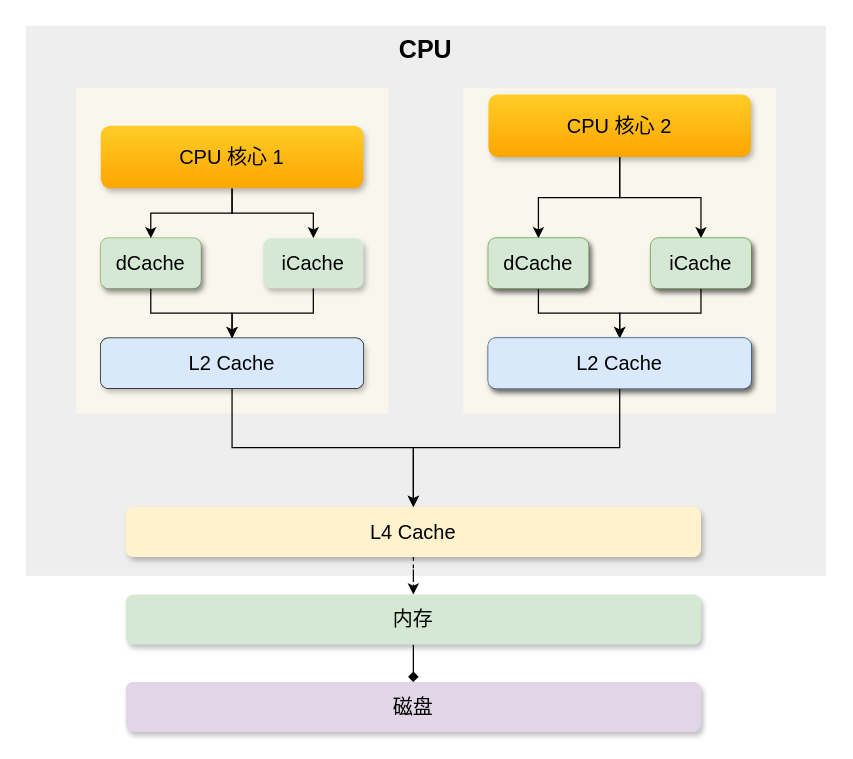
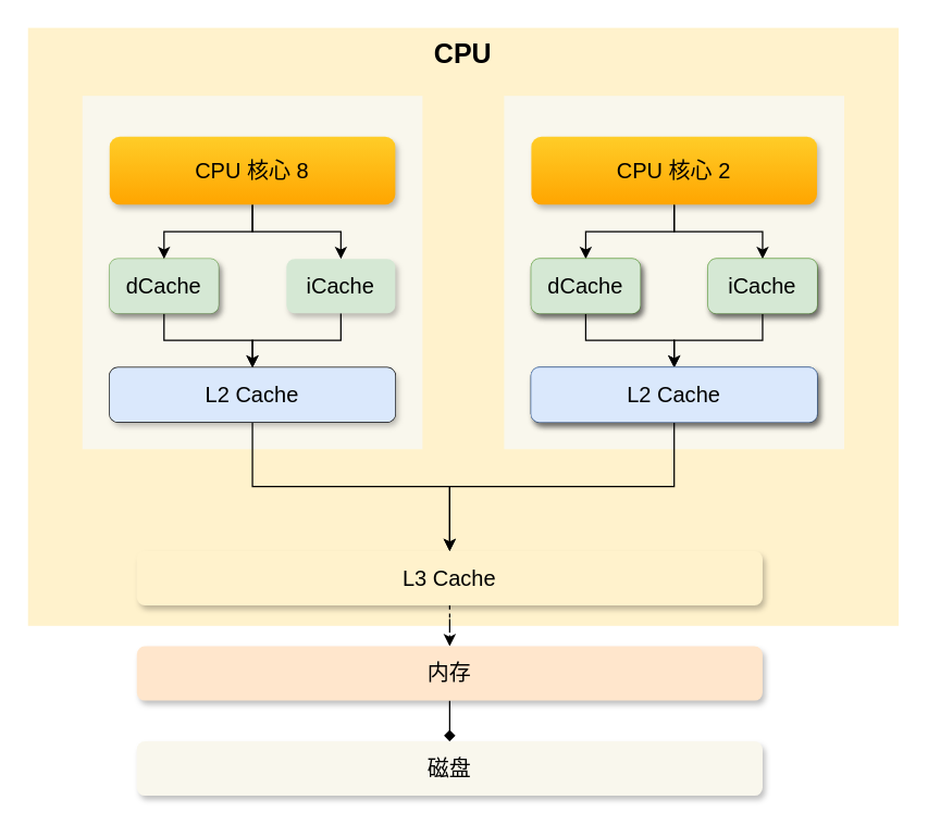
  <mxCell id="0" />
  <mxCell id="1" parent="0" />
- <mxCell id="2" value="CPU" style="rounded=0;whiteSpace=wrap;html=1;shadow=0;glass=0;sketch=0;fontSize=20;verticalAlign=top;fontStyle=1;fillColor=#eeeeee;strokeColor=none;" vertex="1" parent="1"><mxGeometry y="20" width="640" height="440" as="geometry" x="20" /></mxCell>
+ <mxCell id="2" value="CPU" style="rounded=0;whiteSpace=wrap;html=1;shadow=0;glass=0;sketch=0;fontSize=20;verticalAlign=top;fontStyle=1;fillColor=#fff2cc;strokeColor=none;" vertex="1" parent="1"><mxGeometry y="20" width="640" height="440" as="geometry" x="20" /></mxCell>
  <mxCell id="3" value="" style="rounded=0;whiteSpace=wrap;html=1;verticalAlign=top;fontSize=17;fontStyle=1;fillColor=#f9f7ed;strokeColor=none;" vertex="1" parent="1"><mxGeometry x="60" y="70" width="250" height="260" as="geometry" /></mxCell>
  <mxCell id="4" style="edgeStyle=orthogonalEdgeStyle;rounded=0;orthogonalLoop=1;jettySize=auto;html=1;entryX=0.5;entryY=0;entryDx=0;entryDy=0;fontSize=16;" edge="1" parent="1" source="5" target="9"><mxGeometry relative="1" as="geometry" /></mxCell>
  <mxCell id="5" value="dCache" style="rounded=1;whiteSpace=wrap;html=1;fontSize=16;shadow=1;fillColor=#d5e8d4;strokeColor=#82b366;" vertex="1" parent="1"><mxGeometry x="80" y="190" width="80" height="40" as="geometry" /></mxCell>
  <mxCell id="6" style="edgeStyle=orthogonalEdgeStyle;rounded=0;orthogonalLoop=1;jettySize=auto;html=1;entryX=0.5;entryY=0;entryDx=0;entryDy=0;fontSize=16;" edge="1" parent="1" source="7" target="9"><mxGeometry relative="1" as="geometry" /></mxCell>
  <mxCell id="7" value="iCache" style="rounded=1;whiteSpace=wrap;html=1;fontSize=16;shadow=1;fillColor=#d5e8d4;strokeColor=none;" vertex="1" parent="1"><mxGeometry x="210" y="190" width="80" height="40" as="geometry" /></mxCell>
  <mxCell id="8" style="edgeStyle=orthogonalEdgeStyle;rounded=0;orthogonalLoop=1;jettySize=auto;html=1;entryX=0.5;entryY=0;entryDx=0;entryDy=0;fontSize=16;" edge="1" parent="1" source="9" target="11"><mxGeometry relative="1" as="geometry" /></mxCell>
  <mxCell id="9" value="L2 Cache" style="rounded=1;whiteSpace=wrap;html=1;fontSize=16;" vertex="1" parent="1"><mxGeometry x="80" y="270" width="210" height="40" as="geometry" /></mxCell>
  <mxCell id="10" style="edgeStyle=orthogonalEdgeStyle;rounded=0;orthogonalLoop=1;jettySize=auto;html=1;fontSize=16;dashed=1;" edge="1" parent="1" source="11" target="16"><mxGeometry relative="1" as="geometry" /></mxCell>
- <mxCell id="11" value="L4 Cache" style="rounded=1;whiteSpace=wrap;html=1;fontSize=16;shadow=1;fillColor=#fff2cc;strokeColor=none;" vertex="1" parent="1"><mxGeometry x="100" y="405" width="460" height="40" as="geometry" /></mxCell>
+ <mxCell id="11" value="L3 Cache" style="rounded=1;whiteSpace=wrap;html=1;fontSize=16;shadow=1;fillColor=#fff2cc;strokeColor=none;" vertex="1" parent="1"><mxGeometry x="100" y="405" width="460" height="40" as="geometry" /></mxCell>
  <mxCell id="12" style="edgeStyle=orthogonalEdgeStyle;rounded=0;orthogonalLoop=1;jettySize=auto;html=1;fontSize=16;" edge="1" parent="1" source="14" target="5"><mxGeometry relative="1" as="geometry" /></mxCell>
  <mxCell id="13" style="edgeStyle=orthogonalEdgeStyle;rounded=0;orthogonalLoop=1;jettySize=auto;html=1;fontSize=16;" edge="1" parent="1" source="14" target="7"><mxGeometry relative="1" as="geometry" /></mxCell>
- <mxCell id="14" value="CPU 核心 1" style="rounded=1;whiteSpace=wrap;html=1;fontSize=16;shadow=1;gradientColor=#ffa500;fillColor=#ffcd28;strokeColor=none;" vertex="1" parent="1"><mxGeometry x="80" y="100" width="210" height="50" as="geometry" /></mxCell>
+ <mxCell id="14" value="CPU 核心 8" style="rounded=1;whiteSpace=wrap;html=1;fontSize=16;shadow=1;gradientColor=#ffa500;fillColor=#ffcd28;strokeColor=none;" vertex="1" parent="1"><mxGeometry x="80" y="100" width="210" height="50" as="geometry" /></mxCell>
  <mxCell id="15" style="edgeStyle=orthogonalEdgeStyle;rounded=0;orthogonalLoop=1;jettySize=auto;html=1;fontSize=16;endArrow=diamond;" edge="1" parent="1" source="16" target="17"><mxGeometry relative="1" as="geometry" /></mxCell>
- <mxCell id="16" value="内存" style="rounded=1;whiteSpace=wrap;html=1;fontSize=16;shadow=1;fillColor=#d5e8d4;strokeColor=none;" vertex="1" parent="1"><mxGeometry x="100" y="475" width="460" height="40" as="geometry" /></mxCell>
- <mxCell id="17" value="磁盘" style="rounded=1;whiteSpace=wrap;html=1;fontSize=16;sketch=0;glass=0;shadow=1;fillColor=#e1d5e7;strokeColor=none;" vertex="1" parent="1"><mxGeometry x="100" y="545" width="460" height="40" as="geometry" /></mxCell>
+ <mxCell id="16" value="内存" style="rounded=1;whiteSpace=wrap;html=1;fontSize=16;shadow=1;fillColor=#ffe6cc;strokeColor=none;" vertex="1" parent="1"><mxGeometry x="100" y="475" width="460" height="40" as="geometry" /></mxCell>
+ <mxCell id="17" value="磁盘" style="rounded=1;whiteSpace=wrap;html=1;fontSize=16;sketch=0;glass=0;shadow=1;fillColor=#f9f7ed;strokeColor=none;" vertex="1" parent="1"><mxGeometry x="100" y="545" width="460" height="40" as="geometry" /></mxCell>
  <mxCell id="18" value="L2 Cache" style="rounded=1;whiteSpace=wrap;html=1;fontSize=16;shadow=1;fillColor=#dae8fc;strokeColor=none;" vertex="1" parent="1"><mxGeometry x="80" y="270" width="210" height="40" as="geometry" /></mxCell>
  <mxCell id="19" value="" style="rounded=0;whiteSpace=wrap;html=1;verticalAlign=top;fontSize=17;fontStyle=1;fillColor=#f9f7ed;strokeColor=none;" vertex="1" parent="1"><mxGeometry x="370" y="70" width="250" height="260" as="geometry" /></mxCell>
  <mxCell id="20" style="edgeStyle=orthogonalEdgeStyle;rounded=0;orthogonalLoop=1;jettySize=auto;html=1;entryX=0.5;entryY=0;entryDx=0;entryDy=0;fontSize=16;" edge="1" parent="1" source="21" target="24"><mxGeometry relative="1" as="geometry" /></mxCell>
  <mxCell id="21" value="dCache" style="rounded=1;whiteSpace=wrap;html=1;fontSize=16;shadow=1;fillColor=#d5e8d4;strokeColor=#82b366;" vertex="1" parent="1"><mxGeometry x="390" y="190" width="80" height="40" as="geometry" /></mxCell>
  <mxCell id="22" style="edgeStyle=orthogonalEdgeStyle;rounded=0;orthogonalLoop=1;jettySize=auto;html=1;entryX=0.5;entryY=0;entryDx=0;entryDy=0;fontSize=16;" edge="1" parent="1" source="23" target="24"><mxGeometry relative="1" as="geometry" /></mxCell>
  <mxCell id="23" value="iCache" style="rounded=1;whiteSpace=wrap;html=1;fontSize=16;shadow=1;fillColor=#d5e8d4;strokeColor=#82b366;" vertex="1" parent="1"><mxGeometry x="520" y="190" width="80" height="40" as="geometry" /></mxCell>
  <mxCell id="24" value="L2 Cache" style="rounded=1;whiteSpace=wrap;html=1;fontSize=16;" vertex="1" parent="1"><mxGeometry x="390" y="270" width="210" height="40" as="geometry" /></mxCell>
  <mxCell id="25" style="edgeStyle=orthogonalEdgeStyle;rounded=0;orthogonalLoop=1;jettySize=auto;html=1;fontSize=16;" edge="1" parent="1" source="27" target="21"><mxGeometry relative="1" as="geometry" /></mxCell>
  <mxCell id="26" style="edgeStyle=orthogonalEdgeStyle;rounded=0;orthogonalLoop=1;jettySize=auto;html=1;fontSize=16;" edge="1" parent="1" source="27" target="23"><mxGeometry relative="1" as="geometry" /></mxCell>
- <mxCell id="27" value="CPU 核心 2" style="rounded=1;whiteSpace=wrap;html=1;fontSize=16;shadow=1;gradientColor=#ffa500;fillColor=#ffcd28;strokeColor=none;" vertex="1" parent="1"><mxGeometry x="390" y="75" width="210" height="50" as="geometry" /></mxCell>
+ <mxCell id="27" value="CPU 核心 2" style="rounded=1;whiteSpace=wrap;html=1;fontSize=16;shadow=1;gradientColor=#ffa500;fillColor=#ffcd28;strokeColor=none;" vertex="1" parent="1"><mxGeometry x="390" y="100" width="210" height="50" as="geometry" /></mxCell>
  <mxCell id="28" style="edgeStyle=orthogonalEdgeStyle;rounded=0;orthogonalLoop=1;jettySize=auto;html=1;entryX=0.5;entryY=0;entryDx=0;entryDy=0;fontSize=16;" edge="1" parent="1" source="29" target="11"><mxGeometry relative="1" as="geometry" /></mxCell>
  <mxCell id="29" value="L2 Cache" style="rounded=1;whiteSpace=wrap;html=1;fontSize=16;shadow=1;fillColor=#dae8fc;strokeColor=#6c8ebf;" vertex="1" parent="1"><mxGeometry x="390" y="270" width="210" height="40" as="geometry" /></mxCell>
  <mxCell id="30" value="L2 Cache" style="rounded=1;whiteSpace=wrap;html=1;fontSize=16;shadow=1;fillColor=#dae8fc;strokeColor=#6c8ebf;" vertex="1" parent="1"><mxGeometry x="390" y="270" width="210" height="40" as="geometry" /></mxCell>
  <mxCell id="31" value="dCache" style="rounded=1;whiteSpace=wrap;html=1;fontSize=16;shadow=1;fillColor=#d5e8d4;strokeColor=#82b366;" vertex="1" parent="1"><mxGeometry x="390" y="190" width="80" height="40" as="geometry" /></mxCell>
  <mxCell id="32" value="iCache" style="rounded=1;whiteSpace=wrap;html=1;fontSize=16;shadow=1;fillColor=#d5e8d4;strokeColor=#82b366;" vertex="1" parent="1"><mxGeometry x="520" y="190" width="80" height="40" as="geometry" /></mxCell>
  <mxCell id="33" value="L2 Cache" style="rounded=1;whiteSpace=wrap;html=1;fontSize=16;shadow=1;fillColor=#dae8fc;strokeColor=none;" vertex="1" parent="1"><mxGeometry x="390" y="270" width="210" height="40" as="geometry" /></mxCell>
  <mxCell id="34" value="dCache" style="rounded=1;whiteSpace=wrap;html=1;fontSize=16;shadow=1;fillColor=#d5e8d4;strokeColor=none;" vertex="1" parent="1"><mxGeometry x="390" y="190" width="80" height="40" as="geometry" /></mxCell>
  <mxCell id="35" value="iCache" style="rounded=1;whiteSpace=wrap;html=1;fontSize=16;shadow=1;fillColor=#d5e8d4;strokeColor=none;" vertex="1" parent="1"><mxGeometry x="520" y="190" width="80" height="40" as="geometry" /></mxCell>
  <mxCell id="36" value="dCache" style="rounded=1;whiteSpace=wrap;html=1;fontSize=16;shadow=1;fillColor=#d5e8d4;strokeColor=none;" vertex="1" parent="1"><mxGeometry x="80" y="190" width="80" height="40" as="geometry" /></mxCell>
